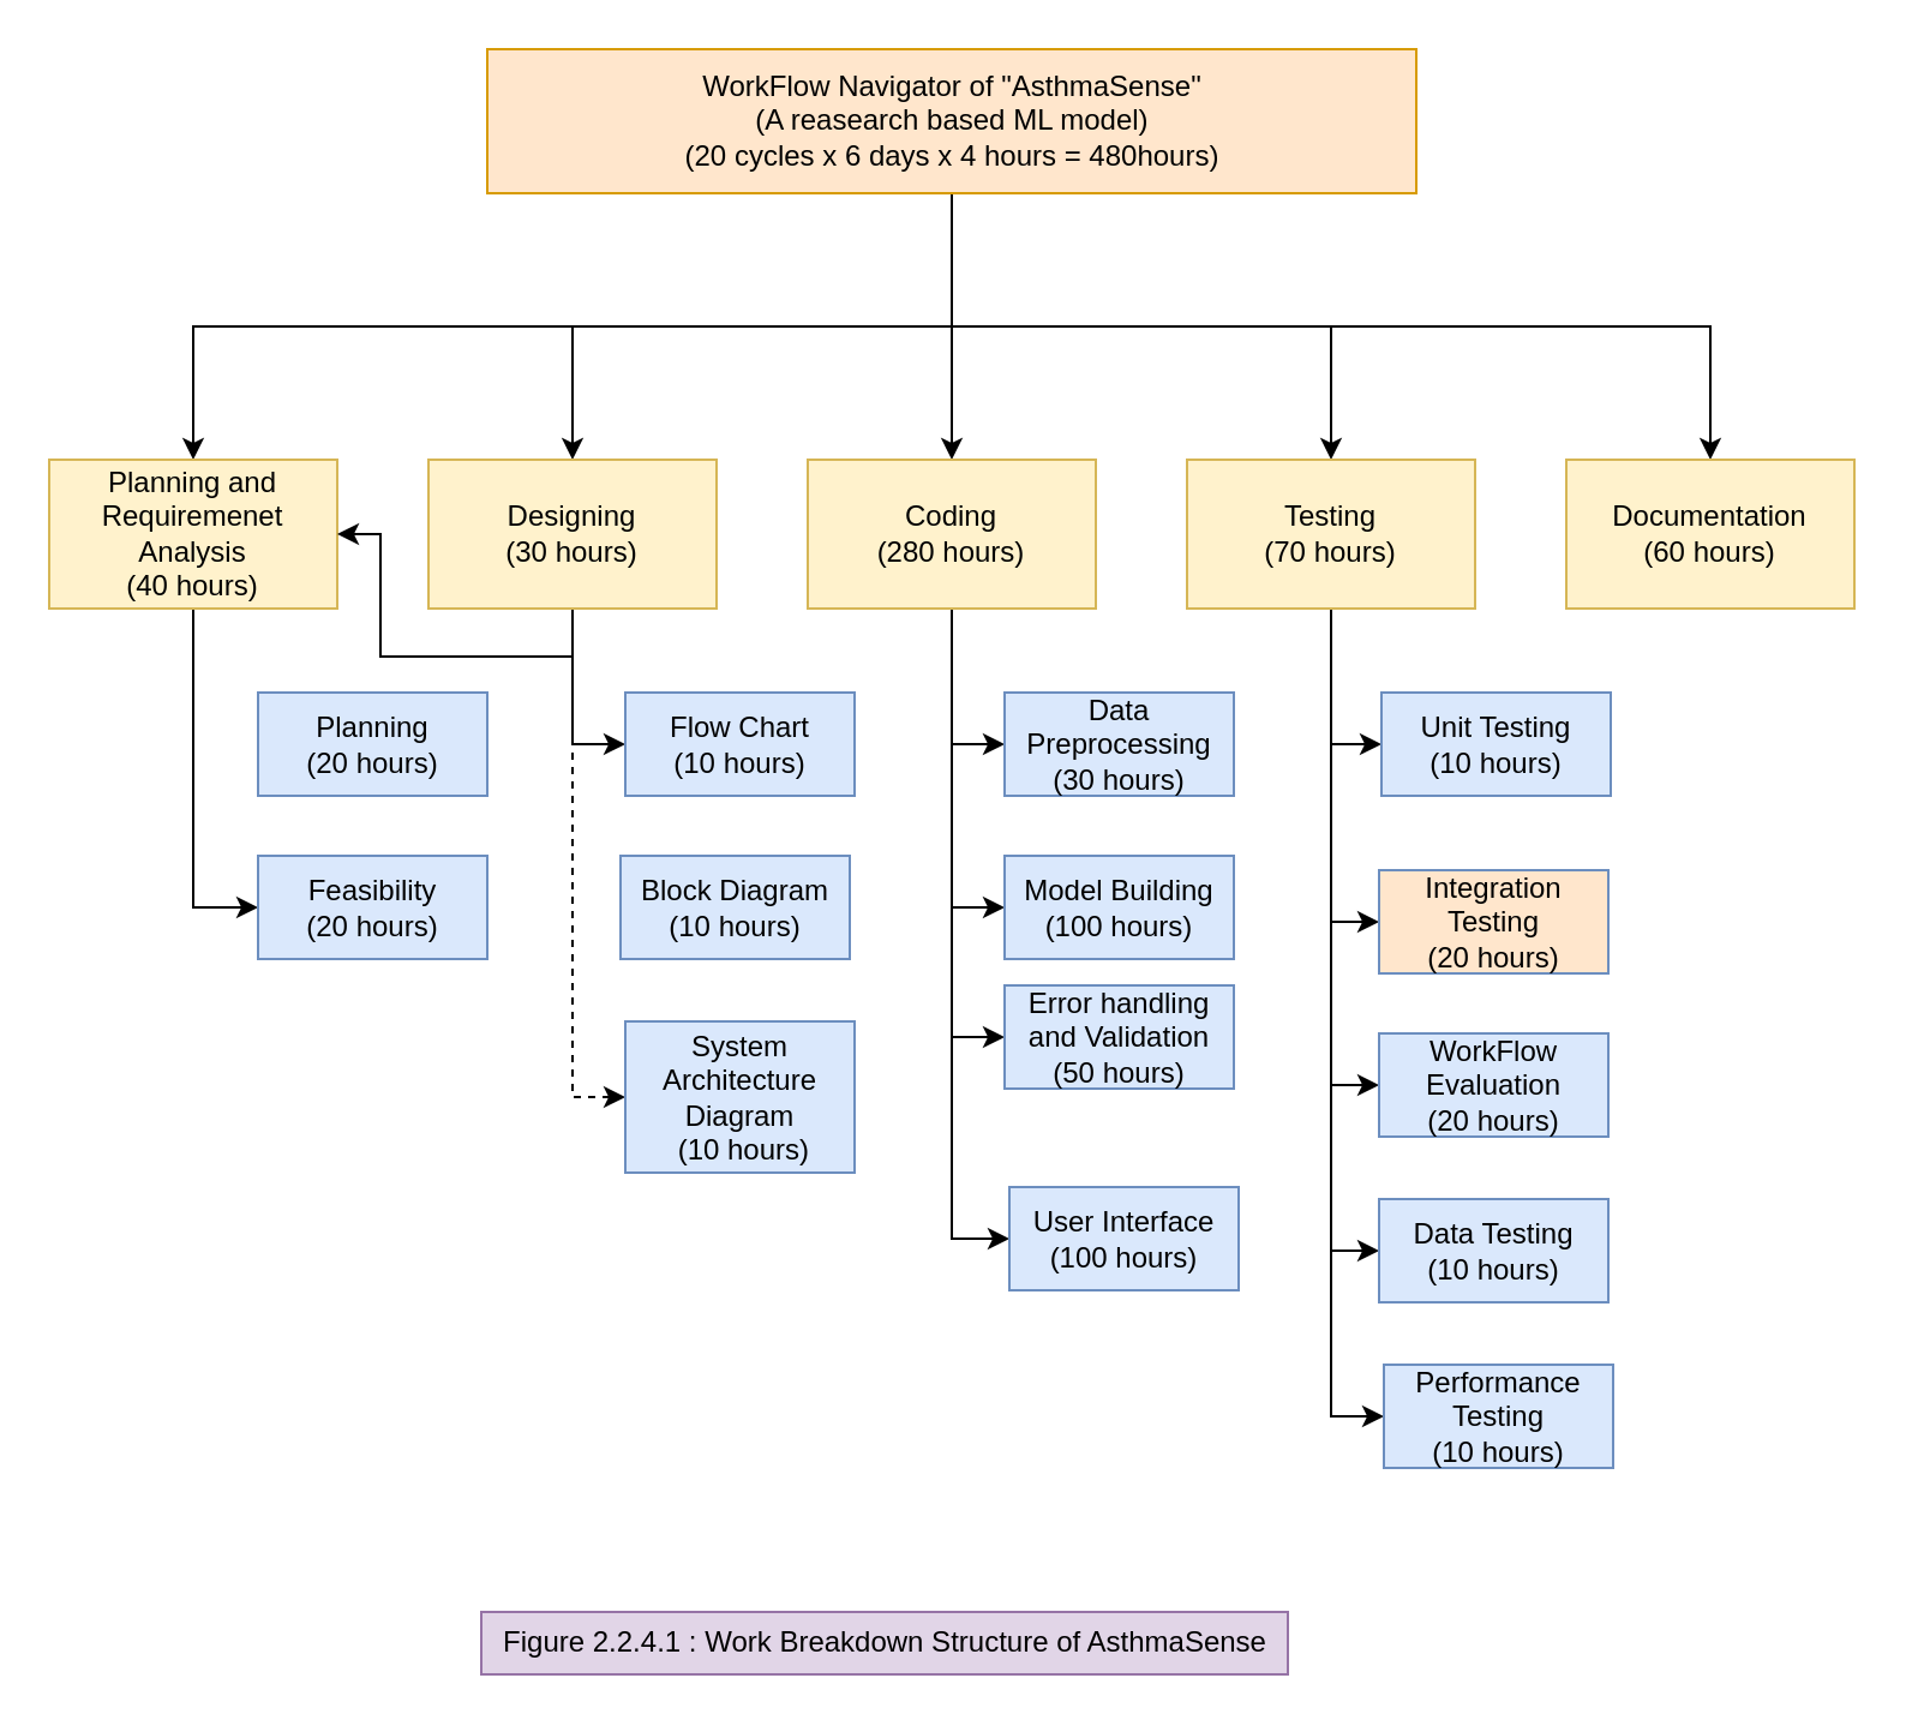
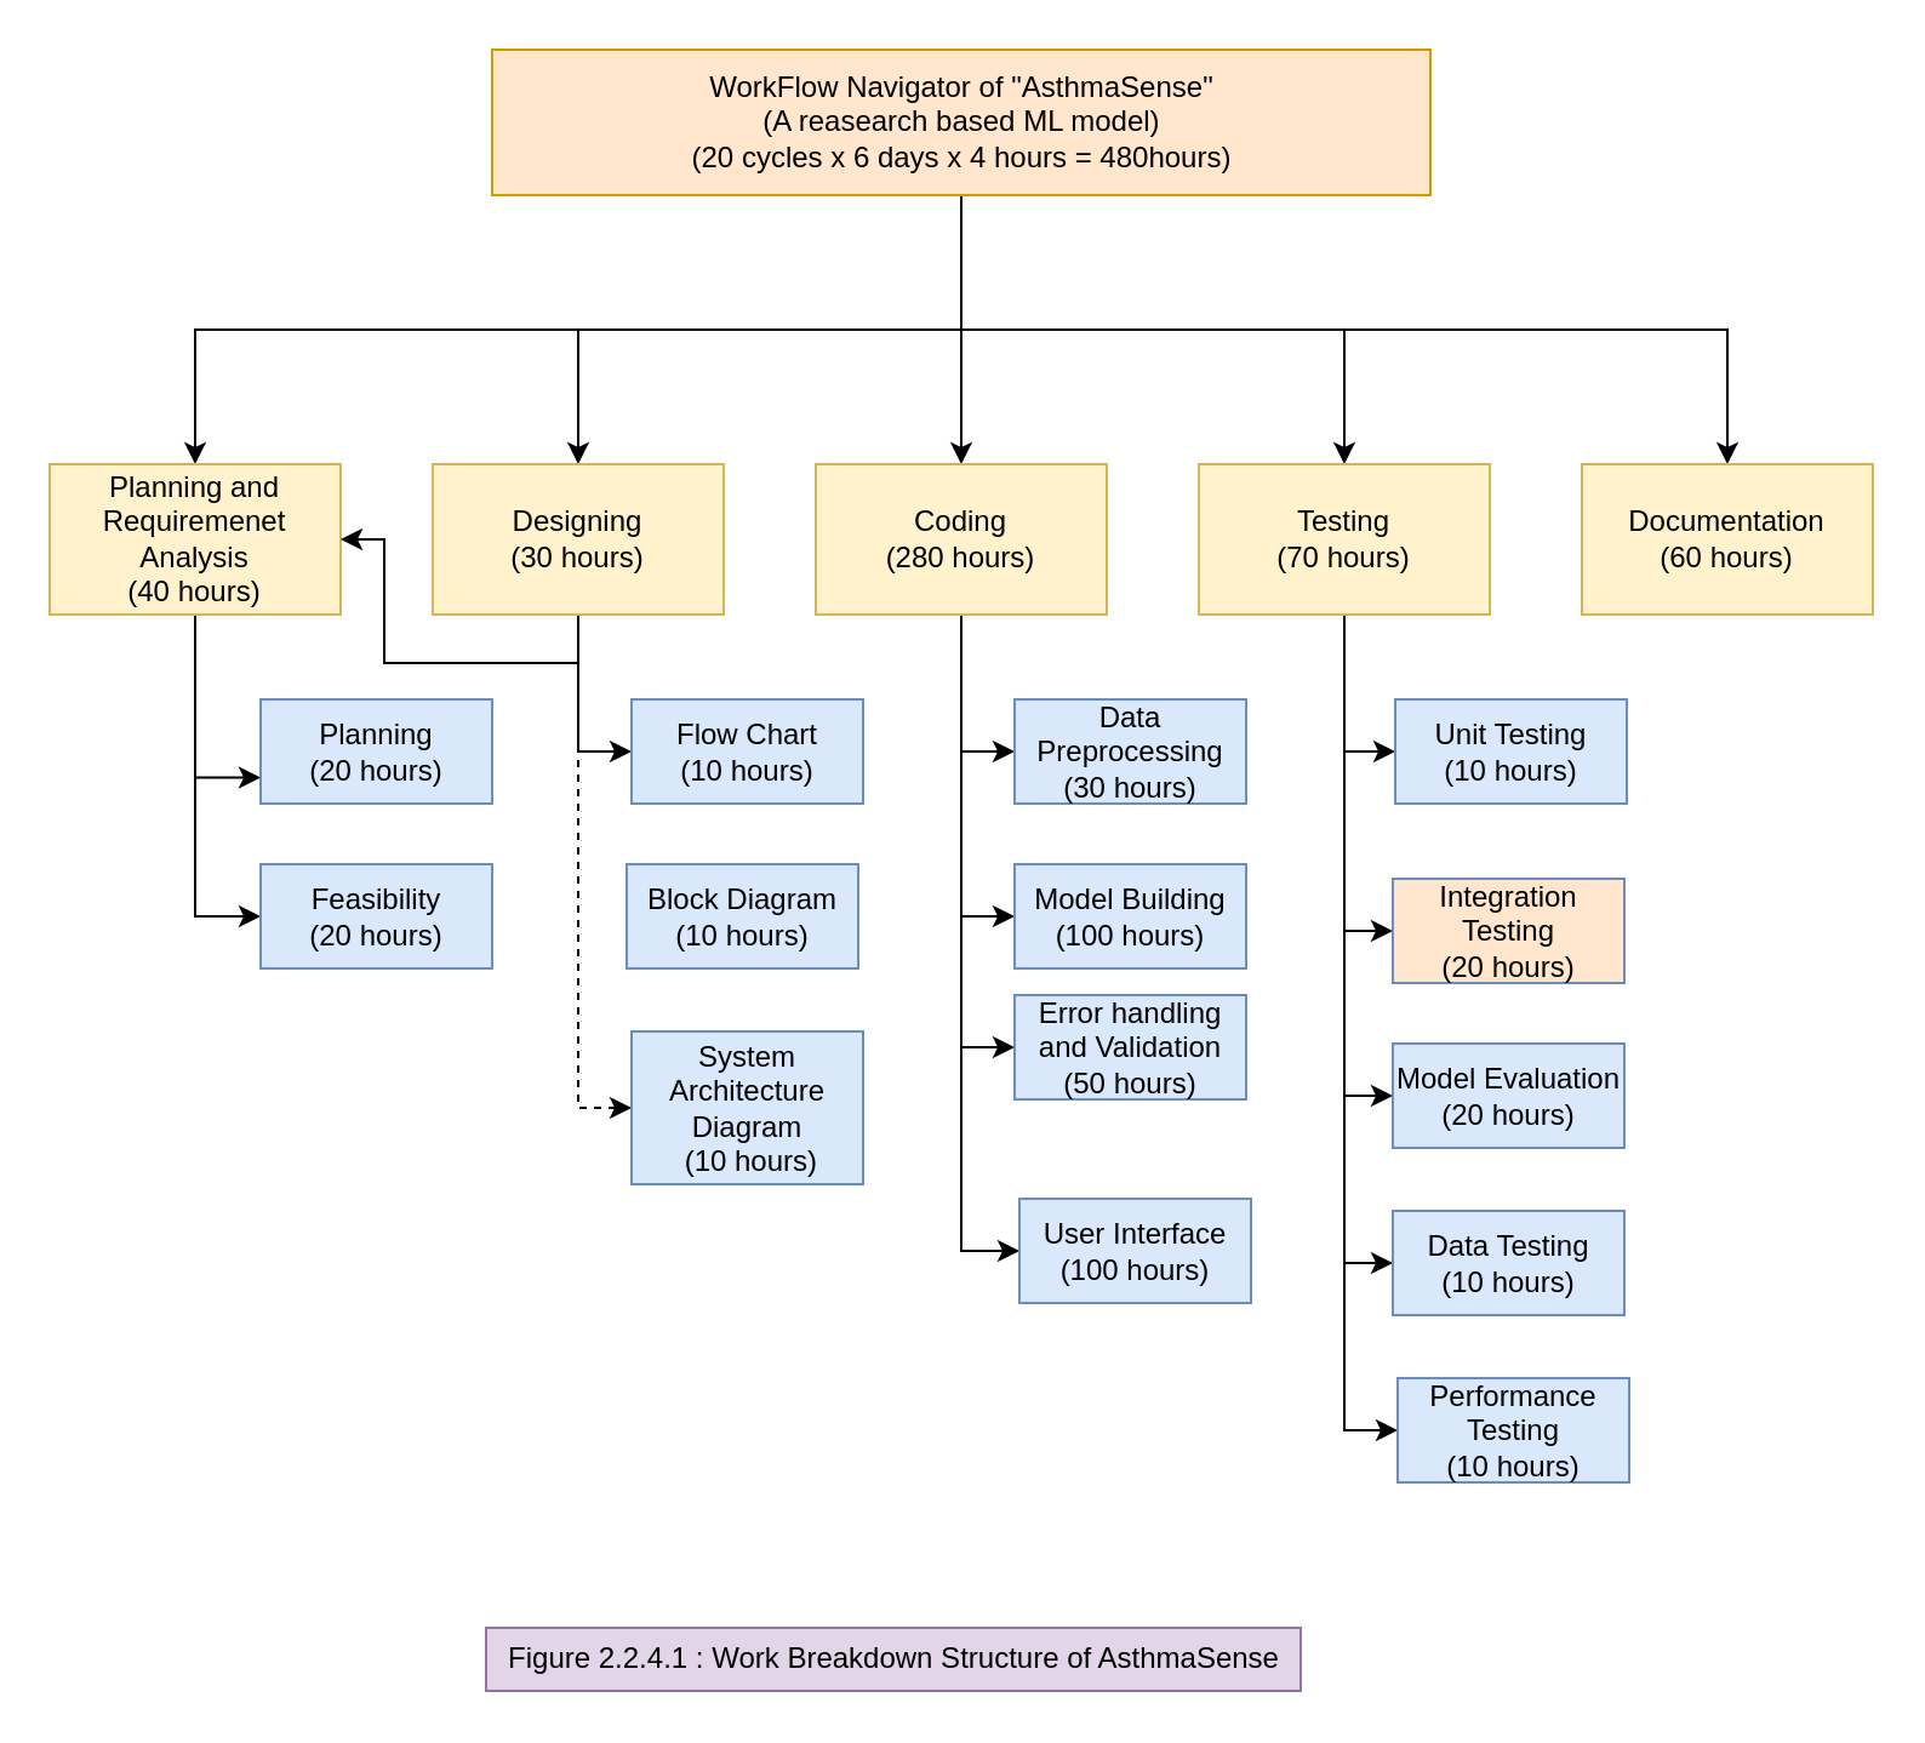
  <mxCell id="0" />
  <mxCell id="1" parent="0" />
  <mxCell id="2" style="edgeStyle=orthogonalEdgeStyle;rounded=0;orthogonalLoop=1;jettySize=auto;html=1;exitX=0.5;exitY=1;exitDx=0;exitDy=0;entryX=0.5;entryY=0;entryDx=0;entryDy=0;" parent="1" source="7" target="19" edge="1"><mxGeometry relative="1" as="geometry" /></mxCell>
  <mxCell id="3" style="edgeStyle=orthogonalEdgeStyle;rounded=0;orthogonalLoop=1;jettySize=auto;html=1;exitX=0.5;exitY=1;exitDx=0;exitDy=0;entryX=0.5;entryY=0;entryDx=0;entryDy=0;" parent="1" source="7" target="10" edge="1"><mxGeometry relative="1" as="geometry" /></mxCell>
  <mxCell id="4" style="edgeStyle=orthogonalEdgeStyle;rounded=0;orthogonalLoop=1;jettySize=auto;html=1;exitX=0.5;exitY=1;exitDx=0;exitDy=0;" parent="1" source="7" target="14" edge="1"><mxGeometry relative="1" as="geometry" /></mxCell>
  <mxCell id="5" style="edgeStyle=orthogonalEdgeStyle;rounded=0;orthogonalLoop=1;jettySize=auto;html=1;exitX=0.5;exitY=1;exitDx=0;exitDy=0;entryX=0.5;entryY=0;entryDx=0;entryDy=0;" parent="1" source="7" target="25" edge="1"><mxGeometry relative="1" as="geometry" /></mxCell>
  <mxCell id="6" style="edgeStyle=orthogonalEdgeStyle;rounded=0;orthogonalLoop=1;jettySize=auto;html=1;exitX=0.5;exitY=1;exitDx=0;exitDy=0;entryX=0.5;entryY=0;entryDx=0;entryDy=0;" parent="1" source="7" target="26" edge="1"><mxGeometry relative="1" as="geometry" /></mxCell>
  <mxCell id="7" value="WorkFlow Navigator of &quot;AsthmaSense&quot;&lt;div&gt;(A reasearch based ML model)&lt;br&gt;&lt;div&gt;(20 cycles x 6 days x 4 hours = 480hours)&lt;/div&gt;&lt;/div&gt;" style="rounded=0;whiteSpace=wrap;html=1;fillColor=#ffe6cc;strokeColor=#d79b00;" parent="1" vertex="1"><mxGeometry x="202.5" y="20" width="387" height="60" as="geometry" /></mxCell>
+ <mxCell id="8" style="edgeStyle=orthogonalEdgeStyle;rounded=0;orthogonalLoop=1;jettySize=auto;html=1;exitX=0.5;exitY=1;exitDx=0;exitDy=0;entryX=0;entryY=0.75;entryDx=0;entryDy=0;" parent="1" source="10" target="27" edge="1"><mxGeometry relative="1" as="geometry" /></mxCell>
  <mxCell id="9" style="edgeStyle=orthogonalEdgeStyle;rounded=0;orthogonalLoop=1;jettySize=auto;html=1;exitX=0.5;exitY=1;exitDx=0;exitDy=0;entryX=0;entryY=0.5;entryDx=0;entryDy=0;" parent="1" source="10" target="28" edge="1"><mxGeometry relative="1" as="geometry" /></mxCell>
  <mxCell id="10" value="Planning and Requiremenet Analysis&lt;div&gt;(40 hours)&lt;/div&gt;" style="rounded=0;whiteSpace=wrap;html=1;fillColor=#fff2cc;strokeColor=#d6b656;" parent="1" vertex="1"><mxGeometry x="20" y="191" width="120" height="62" as="geometry" /></mxCell>
  <mxCell id="11" style="edgeStyle=orthogonalEdgeStyle;rounded=0;orthogonalLoop=1;jettySize=auto;html=1;exitX=0.5;exitY=1;exitDx=0;exitDy=0;entryX=0;entryY=0.5;entryDx=0;entryDy=0;" parent="1" source="14" target="29" edge="1"><mxGeometry relative="1" as="geometry" /></mxCell>
  <mxCell id="12" style="edgeStyle=orthogonalEdgeStyle;rounded=0;orthogonalLoop=1;jettySize=auto;html=1;exitX=0.5;exitY=1;exitDx=0;exitDy=0;" edge="1" parent="1" source="14" target="10"><mxGeometry relative="1" as="geometry" /></mxCell>
  <mxCell id="13" style="edgeStyle=orthogonalEdgeStyle;rounded=0;orthogonalLoop=1;jettySize=auto;html=1;exitX=0.5;exitY=1;exitDx=0;exitDy=0;entryX=0;entryY=0.5;entryDx=0;entryDy=0;dashed=1;" edge="1" parent="1" source="14" target="35"><mxGeometry relative="1" as="geometry" /></mxCell>
  <mxCell id="14" value="Designing&lt;div&gt;(30 hours)&lt;/div&gt;" style="rounded=0;whiteSpace=wrap;html=1;fillColor=#fff2cc;strokeColor=#d6b656;" parent="1" vertex="1"><mxGeometry x="178" y="191" width="120" height="62" as="geometry" /></mxCell>
  <mxCell id="15" style="edgeStyle=orthogonalEdgeStyle;rounded=0;orthogonalLoop=1;jettySize=auto;html=1;exitX=0.5;exitY=1;exitDx=0;exitDy=0;entryX=0;entryY=0.5;entryDx=0;entryDy=0;" edge="1" parent="1" source="19" target="30"><mxGeometry relative="1" as="geometry" /></mxCell>
  <mxCell id="16" style="edgeStyle=orthogonalEdgeStyle;rounded=0;orthogonalLoop=1;jettySize=auto;html=1;exitX=0.5;exitY=1;exitDx=0;exitDy=0;entryX=0;entryY=0.5;entryDx=0;entryDy=0;" edge="1" parent="1" source="19" target="31"><mxGeometry relative="1" as="geometry" /></mxCell>
  <mxCell id="17" style="edgeStyle=orthogonalEdgeStyle;rounded=0;orthogonalLoop=1;jettySize=auto;html=1;exitX=0.5;exitY=1;exitDx=0;exitDy=0;entryX=0;entryY=0.5;entryDx=0;entryDy=0;" edge="1" parent="1" source="19" target="33"><mxGeometry relative="1" as="geometry" /></mxCell>
  <mxCell id="18" style="edgeStyle=orthogonalEdgeStyle;rounded=0;orthogonalLoop=1;jettySize=auto;html=1;exitX=0.5;exitY=1;exitDx=0;exitDy=0;entryX=0;entryY=0.5;entryDx=0;entryDy=0;" edge="1" parent="1" source="19" target="32"><mxGeometry relative="1" as="geometry" /></mxCell>
  <mxCell id="19" value="Coding&lt;div&gt;(280 hours)&lt;/div&gt;" style="rounded=0;whiteSpace=wrap;html=1;fillColor=#fff2cc;strokeColor=#d6b656;" parent="1" vertex="1"><mxGeometry x="336" y="191" width="120" height="62" as="geometry" /></mxCell>
  <mxCell id="20" style="edgeStyle=orthogonalEdgeStyle;rounded=0;orthogonalLoop=1;jettySize=auto;html=1;exitX=0.5;exitY=1;exitDx=0;exitDy=0;entryX=0;entryY=0.5;entryDx=0;entryDy=0;" edge="1" parent="1" source="25" target="36"><mxGeometry relative="1" as="geometry" /></mxCell>
  <mxCell id="21" style="edgeStyle=orthogonalEdgeStyle;rounded=0;orthogonalLoop=1;jettySize=auto;html=1;exitX=0.5;exitY=1;exitDx=0;exitDy=0;entryX=0;entryY=0.5;entryDx=0;entryDy=0;" edge="1" parent="1" source="25" target="37"><mxGeometry relative="1" as="geometry" /></mxCell>
  <mxCell id="22" style="edgeStyle=orthogonalEdgeStyle;rounded=0;orthogonalLoop=1;jettySize=auto;html=1;exitX=0.5;exitY=1;exitDx=0;exitDy=0;entryX=0;entryY=0.5;entryDx=0;entryDy=0;" edge="1" parent="1" source="25" target="38"><mxGeometry relative="1" as="geometry" /></mxCell>
  <mxCell id="23" style="edgeStyle=orthogonalEdgeStyle;rounded=0;orthogonalLoop=1;jettySize=auto;html=1;exitX=0.5;exitY=1;exitDx=0;exitDy=0;entryX=0;entryY=0.5;entryDx=0;entryDy=0;" edge="1" parent="1" source="25" target="40"><mxGeometry relative="1" as="geometry" /></mxCell>
  <mxCell id="24" style="edgeStyle=orthogonalEdgeStyle;rounded=0;orthogonalLoop=1;jettySize=auto;html=1;exitX=0.5;exitY=1;exitDx=0;exitDy=0;entryX=0;entryY=0.5;entryDx=0;entryDy=0;" edge="1" parent="1" source="25" target="39"><mxGeometry relative="1" as="geometry" /></mxCell>
  <mxCell id="25" value="Testing&lt;div&gt;(70 hours)&lt;/div&gt;" style="rounded=0;whiteSpace=wrap;html=1;fillColor=#fff2cc;strokeColor=#d6b656;" parent="1" vertex="1"><mxGeometry x="494" y="191" width="120" height="62" as="geometry" /></mxCell>
  <mxCell id="26" value="Documentation&lt;div&gt;(60 hours)&lt;/div&gt;" style="rounded=0;whiteSpace=wrap;html=1;fillColor=#fff2cc;strokeColor=#d6b656;" parent="1" vertex="1"><mxGeometry x="652" y="191" width="120" height="62" as="geometry" /></mxCell>
  <mxCell id="27" value="Planning&lt;div&gt;(20 hours)&lt;/div&gt;" style="rounded=0;whiteSpace=wrap;html=1;fillColor=#dae8fc;strokeColor=#6c8ebf;" parent="1" vertex="1"><mxGeometry x="107" y="288" width="95.5" height="43" as="geometry" /></mxCell>
  <mxCell id="28" value="Feasibility&lt;br&gt;&lt;div&gt;(20 hours)&lt;/div&gt;" style="rounded=0;whiteSpace=wrap;html=1;fillColor=#dae8fc;strokeColor=#6c8ebf;" parent="1" vertex="1"><mxGeometry x="107" y="356" width="95.5" height="43" as="geometry" /></mxCell>
  <mxCell id="29" value="Flow Chart&lt;div&gt;(10 hours)&lt;/div&gt;" style="rounded=0;whiteSpace=wrap;html=1;fillColor=#dae8fc;strokeColor=#6c8ebf;" parent="1" vertex="1"><mxGeometry x="260" y="288" width="95.5" height="43" as="geometry" /></mxCell>
  <mxCell id="30" value="Data Preprocessing&lt;div&gt;(30 hours)&lt;/div&gt;" style="rounded=0;whiteSpace=wrap;html=1;fillColor=#dae8fc;strokeColor=#6c8ebf;" vertex="1" parent="1"><mxGeometry x="418" y="288" width="95.5" height="43" as="geometry" /></mxCell>
  <mxCell id="31" value="Model Building&lt;div&gt;(100 hours)&lt;/div&gt;" style="rounded=0;whiteSpace=wrap;html=1;fillColor=#dae8fc;strokeColor=#6c8ebf;" vertex="1" parent="1"><mxGeometry x="418" y="356" width="95.5" height="43" as="geometry" /></mxCell>
  <mxCell id="32" value="User Interface&lt;div&gt;(100 hours)&lt;/div&gt;" style="rounded=0;whiteSpace=wrap;html=1;fillColor=#dae8fc;strokeColor=#6c8ebf;" vertex="1" parent="1"><mxGeometry x="420" y="494" width="95.5" height="43" as="geometry" /></mxCell>
  <mxCell id="33" value="Error handling and Validation&lt;div&gt;(50 hours)&lt;/div&gt;" style="rounded=0;whiteSpace=wrap;html=1;fillColor=#dae8fc;strokeColor=#6c8ebf;" vertex="1" parent="1"><mxGeometry x="418" y="410" width="95.5" height="43" as="geometry" /></mxCell>
  <mxCell id="34" value="Block Diagram&lt;div&gt;(10 hours)&lt;/div&gt;" style="rounded=0;whiteSpace=wrap;html=1;fillColor=#dae8fc;strokeColor=#6c8ebf;" vertex="1" parent="1"><mxGeometry x="258" y="356" width="95.5" height="43" as="geometry" /></mxCell>
  <mxCell id="35" value="System Architecture Diagram&lt;div&gt;&amp;nbsp;(10 hours)&lt;/div&gt;" style="rounded=0;whiteSpace=wrap;html=1;fillColor=#dae8fc;strokeColor=#6c8ebf;" vertex="1" parent="1"><mxGeometry x="260" y="425" width="95.5" height="63" as="geometry" /></mxCell>
  <mxCell id="36" value="Unit Testing&lt;div&gt;(10 hours)&lt;/div&gt;" style="rounded=0;whiteSpace=wrap;html=1;fillColor=#dae8fc;strokeColor=#6c8ebf;" vertex="1" parent="1"><mxGeometry x="575" y="288" width="95.5" height="43" as="geometry" /></mxCell>
  <mxCell id="37" value="Integration Testing&lt;div&gt;(20 hours)&lt;/div&gt;" style="rounded=0;whiteSpace=wrap;html=1;fillColor=#ffe6cc;strokeColor=#6c8ebf;" vertex="1" parent="1"><mxGeometry x="574" y="362" width="95.5" height="43" as="geometry" /></mxCell>
- <mxCell id="38" value="WorkFlow Evaluation&lt;div&gt;(20 hours)&lt;/div&gt;" style="rounded=0;whiteSpace=wrap;html=1;fillColor=#dae8fc;strokeColor=#6c8ebf;" vertex="1" parent="1"><mxGeometry x="574" y="430" width="95.5" height="43" as="geometry" /></mxCell>
+ <mxCell id="38" value="Model Evaluation&lt;div&gt;(20 hours)&lt;/div&gt;" style="rounded=0;whiteSpace=wrap;html=1;fillColor=#dae8fc;strokeColor=#6c8ebf;" vertex="1" parent="1"><mxGeometry x="574" y="430" width="95.5" height="43" as="geometry" /></mxCell>
  <mxCell id="39" value="Performance Testing&lt;div&gt;(10 hours)&lt;/div&gt;" style="rounded=0;whiteSpace=wrap;html=1;fillColor=#dae8fc;strokeColor=#6c8ebf;" vertex="1" parent="1"><mxGeometry x="576" y="568" width="95.5" height="43" as="geometry" /></mxCell>
  <mxCell id="40" value="Data Testing&lt;div&gt;(10 hours)&lt;/div&gt;" style="rounded=0;whiteSpace=wrap;html=1;fillColor=#dae8fc;strokeColor=#6c8ebf;" vertex="1" parent="1"><mxGeometry x="574" y="499" width="95.5" height="43" as="geometry" /></mxCell>
  <mxCell id="41" value="Figure 2.2.4.1 : Work Breakdown Structure of AsthmaSense" style="text;html=1;align=center;verticalAlign=middle;resizable=0;points=[];autosize=1;strokeColor=#9673a6;fillColor=#e1d5e7;" vertex="1" parent="1"><mxGeometry x="200" y="671" width="336" height="26" as="geometry" /></mxCell>
